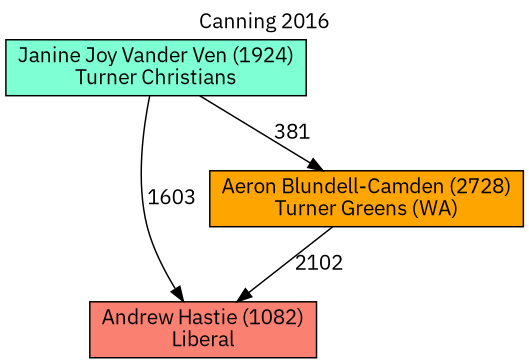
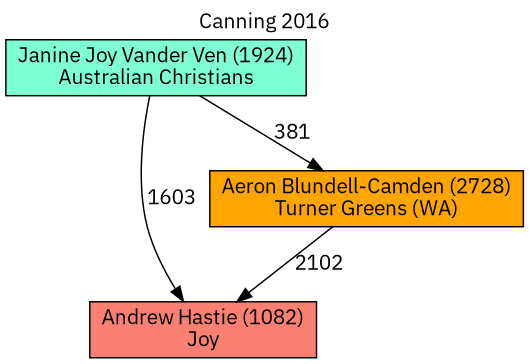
  digraph {
    fontname="IBM Plex Sans"
    label="Canning 2016"
    labelloc=t
    mclimit=10
    node [fontname="IBM Plex Sans" shape=box style=filled]
    edge [fontname="IBM Plex Sans"]
-   n1 [fillcolor=salmon label="Andrew Hastie (1082)\nLiberal"]
+   n1 [fillcolor=salmon label="Andrew Hastie (1082)\nJoy"]
    n2 [fillcolor=orange label="Aeron Blundell-Camden (2728)\nTurner Greens (WA)"]
-   n3 [fillcolor=aquamarine label="Janine Joy Vander Ven (1924)\nTurner Christians"]
+   n3 [fillcolor=aquamarine label="Janine Joy Vander Ven (1924)\nAustralian Christians"]
    n2 -> n1 [label=2102]
    n3 -> n1 [label=1603]
    n3 -> n2 [label=381]
  }
